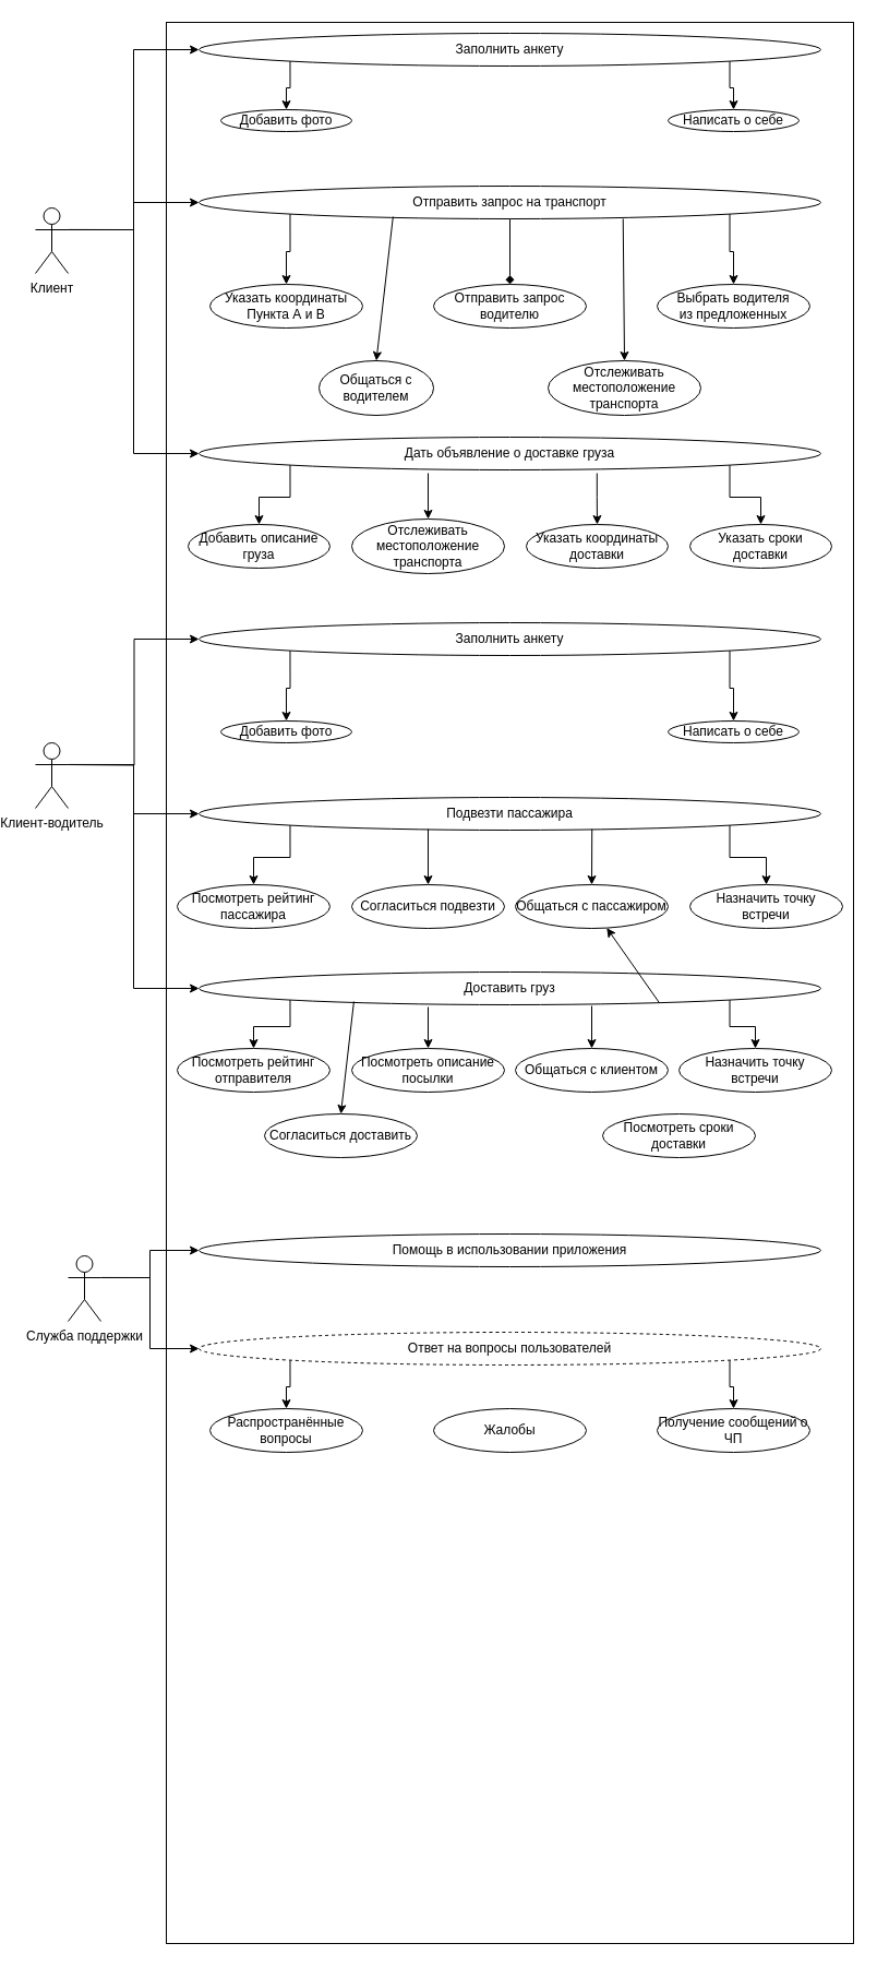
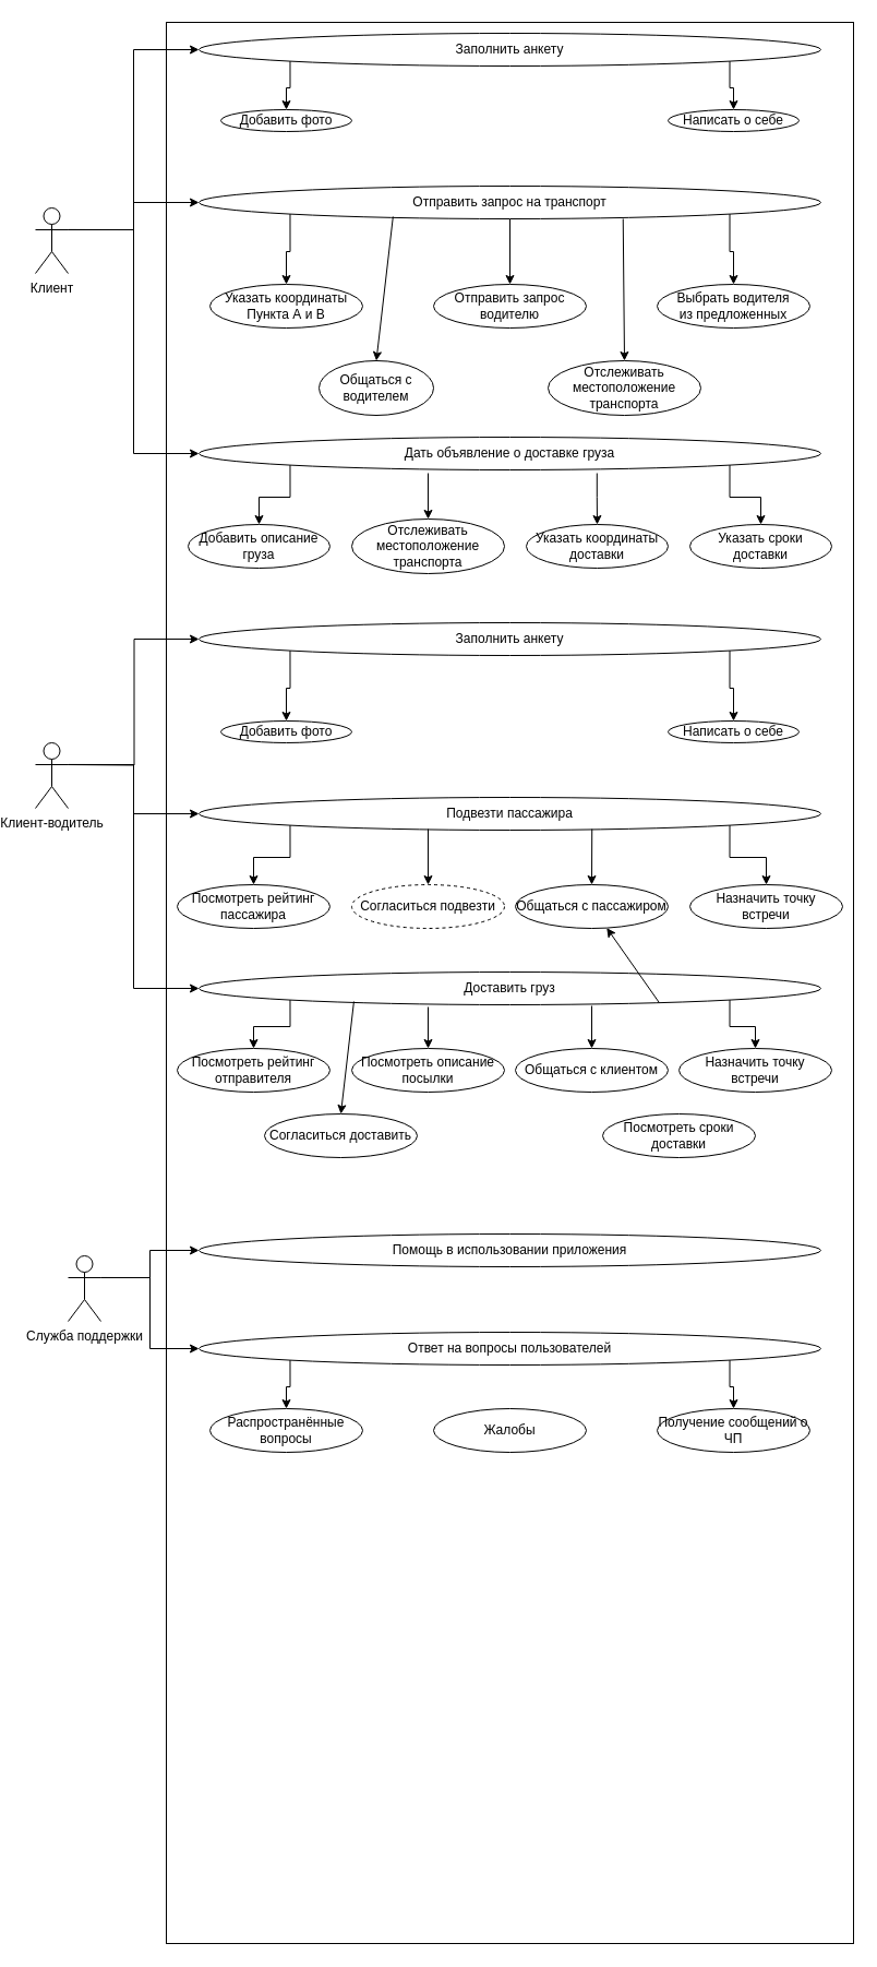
  <mxCell id="0" />
  <mxCell id="1" parent="0" />
  <mxCell id="2" value="" style="rounded=0;whiteSpace=wrap;html=1;" vertex="1" parent="1"><mxGeometry x="140" y="20" width="630" height="1760" as="geometry" /></mxCell>
  <mxCell id="3" style="edgeStyle=orthogonalEdgeStyle;rounded=0;orthogonalLoop=1;jettySize=auto;html=1;exitX=1;exitY=0.333;exitDx=0;exitDy=0;exitPerimeter=0;entryX=0;entryY=0.5;entryDx=0;entryDy=0;" edge="1" parent="1" source="6" target="9"><mxGeometry relative="1" as="geometry" /></mxCell>
  <mxCell id="4" style="edgeStyle=orthogonalEdgeStyle;rounded=0;orthogonalLoop=1;jettySize=auto;html=1;exitX=1;exitY=0.333;exitDx=0;exitDy=0;exitPerimeter=0;entryX=0;entryY=0.5;entryDx=0;entryDy=0;" edge="1" parent="1" source="6" target="15"><mxGeometry relative="1" as="geometry" /></mxCell>
  <mxCell id="5" style="edgeStyle=orthogonalEdgeStyle;rounded=0;orthogonalLoop=1;jettySize=auto;html=1;exitX=1;exitY=0.333;exitDx=0;exitDy=0;exitPerimeter=0;entryX=0;entryY=0.5;entryDx=0;entryDy=0;" edge="1" parent="1" source="6" target="26"><mxGeometry relative="1" as="geometry" /></mxCell>
  <mxCell id="6" value="Клиент" style="shape=umlActor;verticalLabelPosition=bottom;labelBackgroundColor=#ffffff;verticalAlign=top;html=1;outlineConnect=0;" vertex="1" parent="1"><mxGeometry y="190" width="30" height="60" as="geometry" x="20" /></mxCell>
  <mxCell id="7" style="edgeStyle=orthogonalEdgeStyle;rounded=0;orthogonalLoop=1;jettySize=auto;html=1;exitX=0;exitY=1;exitDx=0;exitDy=0;entryX=0.5;entryY=0;entryDx=0;entryDy=0;" edge="1" parent="1" source="9" target="10"><mxGeometry relative="1" as="geometry" /></mxCell>
  <mxCell id="8" style="edgeStyle=orthogonalEdgeStyle;rounded=0;orthogonalLoop=1;jettySize=auto;html=1;exitX=1;exitY=1;exitDx=0;exitDy=0;entryX=0.5;entryY=0;entryDx=0;entryDy=0;" edge="1" parent="1" source="9" target="11"><mxGeometry relative="1" as="geometry" /></mxCell>
  <mxCell id="9" value="Заполнить анкету" style="ellipse;whiteSpace=wrap;html=1;" vertex="1" parent="1"><mxGeometry x="170" y="30" width="570" height="30" as="geometry" /></mxCell>
  <mxCell id="10" value="Добавить фото" style="ellipse;whiteSpace=wrap;html=1;" vertex="1" parent="1"><mxGeometry x="190" y="100" width="120" height="20" as="geometry" /></mxCell>
  <mxCell id="11" value="Написать о себе" style="ellipse;whiteSpace=wrap;html=1;" vertex="1" parent="1"><mxGeometry x="600" y="100" width="120" height="20" as="geometry" /></mxCell>
  <mxCell id="12" style="edgeStyle=orthogonalEdgeStyle;rounded=0;orthogonalLoop=1;jettySize=auto;html=1;exitX=0;exitY=1;exitDx=0;exitDy=0;entryX=0.5;entryY=0;entryDx=0;entryDy=0;" edge="1" parent="1" source="15" target="16"><mxGeometry relative="1" as="geometry" /></mxCell>
  <mxCell id="13" style="edgeStyle=orthogonalEdgeStyle;rounded=0;orthogonalLoop=1;jettySize=auto;html=1;exitX=1;exitY=1;exitDx=0;exitDy=0;entryX=0.5;entryY=0;entryDx=0;entryDy=0;" edge="1" parent="1" source="15" target="17"><mxGeometry relative="1" as="geometry" /></mxCell>
- <mxCell id="14" style="edgeStyle=orthogonalEdgeStyle;rounded=0;orthogonalLoop=1;jettySize=auto;html=1;exitX=0.5;exitY=1;exitDx=0;exitDy=0;endArrow=diamond;" edge="1" parent="1" source="15" target="18"><mxGeometry relative="1" as="geometry" /></mxCell>
+ <mxCell id="14" style="edgeStyle=orthogonalEdgeStyle;rounded=0;orthogonalLoop=1;jettySize=auto;html=1;exitX=0.5;exitY=1;exitDx=0;exitDy=0;" edge="1" parent="1" source="15" target="18"><mxGeometry relative="1" as="geometry" /></mxCell>
  <mxCell id="15" value="Отправить запрос на транспорт" style="ellipse;whiteSpace=wrap;html=1;" vertex="1" parent="1"><mxGeometry x="170" y="170" width="570" height="30" as="geometry" /></mxCell>
  <mxCell id="16" value="Указать координаты&lt;br&gt;Пункта А и B" style="ellipse;whiteSpace=wrap;html=1;" vertex="1" parent="1"><mxGeometry x="180" y="260" width="140" height="40" as="geometry" /></mxCell>
  <mxCell id="17" value="Выбрать водителя&lt;br&gt;из предложенных" style="ellipse;whiteSpace=wrap;html=1;" vertex="1" parent="1"><mxGeometry x="590" y="260" width="140" height="40" as="geometry" /></mxCell>
  <mxCell id="18" value="Отправить запрос водителю" style="ellipse;whiteSpace=wrap;html=1;" vertex="1" parent="1"><mxGeometry x="385" y="260" width="140" height="40" as="geometry" /></mxCell>
  <mxCell id="19" value="Общаться с водителем" style="ellipse;whiteSpace=wrap;html=1;" vertex="1" parent="1"><mxGeometry x="280" y="330" width="105" height="50" as="geometry" /></mxCell>
  <mxCell id="20" value="" style="endArrow=classic;html=1;exitX=0.312;exitY=0.933;exitDx=0;exitDy=0;exitPerimeter=0;entryX=0.5;entryY=0;entryDx=0;entryDy=0;" edge="1" parent="1" source="15" target="19"><mxGeometry width="50" height="50" relative="1" as="geometry"><mxPoint x="410" y="430" as="sourcePoint" /><mxPoint x="460" y="380" as="targetPoint" /></mxGeometry></mxCell>
  <mxCell id="21" value="Отслеживать местоположение&lt;br&gt;транспорта" style="ellipse;whiteSpace=wrap;html=1;" vertex="1" parent="1"><mxGeometry x="490" y="330" width="140" height="50" as="geometry" /></mxCell>
  <mxCell id="22" value="" style="endArrow=classic;html=1;exitX=0.682;exitY=1;exitDx=0;exitDy=0;exitPerimeter=0;entryX=0.5;entryY=0;entryDx=0;entryDy=0;" edge="1" parent="1" source="15" target="21"><mxGeometry width="50" height="50" relative="1" as="geometry"><mxPoint x="410" y="430" as="sourcePoint" /><mxPoint x="460" y="380" as="targetPoint" /></mxGeometry></mxCell>
  <mxCell id="23" style="edgeStyle=orthogonalEdgeStyle;rounded=0;orthogonalLoop=1;jettySize=auto;html=1;exitX=0;exitY=1;exitDx=0;exitDy=0;entryX=0.5;entryY=0;entryDx=0;entryDy=0;" edge="1" parent="1" source="26" target="27"><mxGeometry relative="1" as="geometry" /></mxCell>
  <mxCell id="24" style="edgeStyle=orthogonalEdgeStyle;rounded=0;orthogonalLoop=1;jettySize=auto;html=1;exitX=1;exitY=1;exitDx=0;exitDy=0;entryX=0.5;entryY=0;entryDx=0;entryDy=0;" edge="1" parent="1" source="26" target="29"><mxGeometry relative="1" as="geometry" /></mxCell>
  <mxCell id="25" style="edgeStyle=orthogonalEdgeStyle;rounded=0;orthogonalLoop=1;jettySize=auto;html=1;exitX=0.64;exitY=1.1;exitDx=0;exitDy=0;entryX=0.5;entryY=0;entryDx=0;entryDy=0;exitPerimeter=0;" edge="1" parent="1" source="26" target="28"><mxGeometry relative="1" as="geometry" /></mxCell>
  <mxCell id="26" value="Дать объявление о доставке груза" style="ellipse;whiteSpace=wrap;html=1;" vertex="1" parent="1"><mxGeometry x="170" y="400" width="570" height="30" as="geometry" /></mxCell>
  <mxCell id="27" value="Добавить описание груза" style="ellipse;whiteSpace=wrap;html=1;" vertex="1" parent="1"><mxGeometry x="160" y="480" width="130" height="40" as="geometry" /></mxCell>
  <mxCell id="28" value="Указать координаты доставки" style="ellipse;whiteSpace=wrap;html=1;" vertex="1" parent="1"><mxGeometry x="470" y="480" width="130" height="40" as="geometry" /></mxCell>
  <mxCell id="29" value="Указать сроки доставки" style="ellipse;whiteSpace=wrap;html=1;" vertex="1" parent="1"><mxGeometry x="620" y="480" width="130" height="40" as="geometry" /></mxCell>
  <mxCell id="30" value="Отслеживать местоположение транспорта" style="ellipse;whiteSpace=wrap;html=1;" vertex="1" parent="1"><mxGeometry x="310" y="475" width="140" height="50" as="geometry" /></mxCell>
  <mxCell id="31" value="" style="endArrow=classic;html=1;entryX=0.5;entryY=0;entryDx=0;entryDy=0;" edge="1" parent="1" target="30"><mxGeometry width="50" height="50" relative="1" as="geometry"><mxPoint x="380" y="433" as="sourcePoint" /><mxPoint x="460" y="380" as="targetPoint" /></mxGeometry></mxCell>
  <mxCell id="32" style="edgeStyle=orthogonalEdgeStyle;rounded=0;orthogonalLoop=1;jettySize=auto;html=1;entryX=0;entryY=0.5;entryDx=0;entryDy=0;" edge="1" parent="1" target="38"><mxGeometry relative="1" as="geometry"><mxPoint x="50" y="700" as="sourcePoint" /></mxGeometry></mxCell>
  <mxCell id="33" style="edgeStyle=orthogonalEdgeStyle;rounded=0;orthogonalLoop=1;jettySize=auto;html=1;exitX=1;exitY=0.333;exitDx=0;exitDy=0;exitPerimeter=0;entryX=0;entryY=0.5;entryDx=0;entryDy=0;" edge="1" parent="1" source="35" target="43"><mxGeometry relative="1" as="geometry" /></mxCell>
  <mxCell id="34" style="edgeStyle=orthogonalEdgeStyle;rounded=0;orthogonalLoop=1;jettySize=auto;html=1;exitX=1;exitY=0.333;exitDx=0;exitDy=0;exitPerimeter=0;entryX=0;entryY=0.5;entryDx=0;entryDy=0;" edge="1" parent="1" source="35" target="52"><mxGeometry relative="1" as="geometry" /></mxCell>
  <mxCell id="35" value="Клиент-водитель" style="shape=umlActor;verticalLabelPosition=bottom;labelBackgroundColor=#ffffff;verticalAlign=top;html=1;outlineConnect=0;" vertex="1" parent="1"><mxGeometry y="680" width="30" height="60" as="geometry" x="20" /></mxCell>
  <mxCell id="36" style="edgeStyle=orthogonalEdgeStyle;rounded=0;orthogonalLoop=1;jettySize=auto;html=1;exitX=1;exitY=1;exitDx=0;exitDy=0;entryX=0.5;entryY=0;entryDx=0;entryDy=0;" edge="1" parent="1" source="38" target="40"><mxGeometry relative="1" as="geometry" /></mxCell>
  <mxCell id="37" style="edgeStyle=orthogonalEdgeStyle;rounded=0;orthogonalLoop=1;jettySize=auto;html=1;exitX=0;exitY=1;exitDx=0;exitDy=0;entryX=0.5;entryY=0;entryDx=0;entryDy=0;" edge="1" parent="1" source="38" target="39"><mxGeometry relative="1" as="geometry" /></mxCell>
  <mxCell id="38" value="Заполнить анкету" style="ellipse;whiteSpace=wrap;html=1;" vertex="1" parent="1"><mxGeometry x="170" y="570" width="570" height="30" as="geometry" /></mxCell>
  <mxCell id="39" value="Добавить фото" style="ellipse;whiteSpace=wrap;html=1;" vertex="1" parent="1"><mxGeometry x="190" y="660" width="120" height="20" as="geometry" /></mxCell>
  <mxCell id="40" value="Написать о себе" style="ellipse;whiteSpace=wrap;html=1;" vertex="1" parent="1"><mxGeometry x="600" y="660" width="120" height="20" as="geometry" /></mxCell>
  <mxCell id="41" style="edgeStyle=orthogonalEdgeStyle;rounded=0;orthogonalLoop=1;jettySize=auto;html=1;exitX=0;exitY=1;exitDx=0;exitDy=0;" edge="1" parent="1" source="43" target="44"><mxGeometry relative="1" as="geometry" /></mxCell>
  <mxCell id="42" style="edgeStyle=orthogonalEdgeStyle;rounded=0;orthogonalLoop=1;jettySize=auto;html=1;exitX=1;exitY=1;exitDx=0;exitDy=0;" edge="1" parent="1" source="43" target="47"><mxGeometry relative="1" as="geometry" /></mxCell>
  <mxCell id="43" value="Подвезти пассажира" style="ellipse;whiteSpace=wrap;html=1;" vertex="1" parent="1"><mxGeometry x="170" y="730" width="570" height="30" as="geometry" /></mxCell>
  <mxCell id="44" value="Посмотреть рейтинг пассажира" style="ellipse;whiteSpace=wrap;html=1;" vertex="1" parent="1"><mxGeometry x="150" y="810" width="140" height="40" as="geometry" /></mxCell>
- <mxCell id="45" value="Согласиться подвезти" style="ellipse;whiteSpace=wrap;html=1;" vertex="1" parent="1"><mxGeometry x="310" y="810" width="140" height="40" as="geometry" /></mxCell>
+ <mxCell id="45" value="Согласиться подвезти" style="ellipse;whiteSpace=wrap;html=1;dashed=1;" vertex="1" parent="1"><mxGeometry x="310" y="810" width="140" height="40" as="geometry" /></mxCell>
  <mxCell id="46" value="Общаться с пассажиром" style="ellipse;whiteSpace=wrap;html=1;" vertex="1" parent="1"><mxGeometry x="460" y="810" width="140" height="40" as="geometry" /></mxCell>
  <mxCell id="47" value="Назначить точку встречи" style="ellipse;whiteSpace=wrap;html=1;" vertex="1" parent="1"><mxGeometry x="620" y="810" width="140" height="40" as="geometry" /></mxCell>
  <mxCell id="48" value="" style="endArrow=classic;html=1;exitX=0.632;exitY=0.967;exitDx=0;exitDy=0;exitPerimeter=0;entryX=0.5;entryY=0;entryDx=0;entryDy=0;" edge="1" parent="1" source="43" target="46"><mxGeometry width="50" height="50" relative="1" as="geometry"><mxPoint x="370" y="870" as="sourcePoint" /><mxPoint x="420" y="820" as="targetPoint" /></mxGeometry></mxCell>
  <mxCell id="49" value="" style="endArrow=classic;html=1;entryX=0.5;entryY=0;entryDx=0;entryDy=0;" edge="1" parent="1" target="45"><mxGeometry width="50" height="50" relative="1" as="geometry"><mxPoint x="380" y="759" as="sourcePoint" /><mxPoint x="420" y="820" as="targetPoint" /></mxGeometry></mxCell>
  <mxCell id="50" style="edgeStyle=orthogonalEdgeStyle;rounded=0;orthogonalLoop=1;jettySize=auto;html=1;exitX=0;exitY=1;exitDx=0;exitDy=0;entryX=0.5;entryY=0;entryDx=0;entryDy=0;" edge="1" parent="1" source="52" target="53"><mxGeometry relative="1" as="geometry" /></mxCell>
  <mxCell id="51" style="edgeStyle=orthogonalEdgeStyle;rounded=0;orthogonalLoop=1;jettySize=auto;html=1;exitX=1;exitY=1;exitDx=0;exitDy=0;entryX=0.5;entryY=0;entryDx=0;entryDy=0;" edge="1" parent="1" source="52" target="56"><mxGeometry relative="1" as="geometry" /></mxCell>
  <mxCell id="52" value="Доставить груз" style="ellipse;whiteSpace=wrap;html=1;" vertex="1" parent="1"><mxGeometry x="170" y="890" width="570" height="30" as="geometry" /></mxCell>
  <mxCell id="53" value="Посмотреть рейтинг отправителя" style="ellipse;whiteSpace=wrap;html=1;" vertex="1" parent="1"><mxGeometry x="150" y="960" width="140" height="40" as="geometry" /></mxCell>
  <mxCell id="54" value="Посмотреть описание посылки" style="ellipse;whiteSpace=wrap;html=1;" vertex="1" parent="1"><mxGeometry x="310" y="960" width="140" height="40" as="geometry" /></mxCell>
  <mxCell id="55" value="Общаться с клиентом" style="ellipse;whiteSpace=wrap;html=1;" vertex="1" parent="1"><mxGeometry x="460" y="960" width="140" height="40" as="geometry" /></mxCell>
  <mxCell id="56" value="Назначить точку встречи" style="ellipse;whiteSpace=wrap;html=1;" vertex="1" parent="1"><mxGeometry x="610" y="960" width="140" height="40" as="geometry" /></mxCell>
  <mxCell id="57" value="Согласиться доставить" style="ellipse;whiteSpace=wrap;html=1;" vertex="1" parent="1"><mxGeometry x="230" y="1020" width="140" height="40" as="geometry" /></mxCell>
  <mxCell id="58" value="Посмотреть сроки доставки" style="ellipse;whiteSpace=wrap;html=1;" vertex="1" parent="1"><mxGeometry x="540" y="1020" width="140" height="40" as="geometry" /></mxCell>
  <mxCell id="59" value="" style="endArrow=classic;html=1;entryX=0.5;entryY=0;entryDx=0;entryDy=0;" edge="1" parent="1" target="54"><mxGeometry width="50" height="50" relative="1" as="geometry"><mxPoint x="380" y="922" as="sourcePoint" /><mxPoint x="420" y="920" as="targetPoint" /></mxGeometry></mxCell>
  <mxCell id="60" value="" style="endArrow=classic;html=1;entryX=0.5;entryY=0;entryDx=0;entryDy=0;" edge="1" parent="1" target="55"><mxGeometry width="50" height="50" relative="1" as="geometry"><mxPoint x="530" y="921" as="sourcePoint" /><mxPoint x="420" y="920" as="targetPoint" /></mxGeometry></mxCell>
  <mxCell id="61" value="" style="endArrow=classic;html=1;exitX=0.249;exitY=0.9;exitDx=0;exitDy=0;exitPerimeter=0;entryX=0.5;entryY=0;entryDx=0;entryDy=0;" edge="1" parent="1" source="52" target="57"><mxGeometry width="50" height="50" relative="1" as="geometry"><mxPoint x="370" y="970" as="sourcePoint" /><mxPoint x="420" y="920" as="targetPoint" /></mxGeometry></mxCell>
  <mxCell id="62" value="" style="endArrow=classic;html=1;exitX=0.74;exitY=0.933;exitDx=0;exitDy=0;exitPerimeter=0;" edge="1" parent="1" source="52" target="46"><mxGeometry width="50" height="50" relative="1" as="geometry"><mxPoint x="370" y="970" as="sourcePoint" /><mxPoint x="420" y="920" as="targetPoint" /></mxGeometry></mxCell>
  <mxCell id="63" style="edgeStyle=orthogonalEdgeStyle;rounded=0;orthogonalLoop=1;jettySize=auto;html=1;exitX=1;exitY=0.333;exitDx=0;exitDy=0;exitPerimeter=0;entryX=0;entryY=0.5;entryDx=0;entryDy=0;" edge="1" parent="1" source="65" target="66"><mxGeometry relative="1" as="geometry" /></mxCell>
  <mxCell id="64" style="edgeStyle=orthogonalEdgeStyle;rounded=0;orthogonalLoop=1;jettySize=auto;html=1;exitX=1;exitY=0.333;exitDx=0;exitDy=0;exitPerimeter=0;entryX=0;entryY=0.5;entryDx=0;entryDy=0;" edge="1" parent="1" source="65" target="69"><mxGeometry relative="1" as="geometry" /></mxCell>
  <mxCell id="65" value="Служба поддержки" style="shape=umlActor;verticalLabelPosition=bottom;labelBackgroundColor=#ffffff;verticalAlign=top;html=1;outlineConnect=0;" vertex="1" parent="1"><mxGeometry x="50" y="1150" width="30" height="60" as="geometry" /></mxCell>
  <mxCell id="66" value="Помощь в использовании приложения" style="ellipse;whiteSpace=wrap;html=1;" vertex="1" parent="1"><mxGeometry x="170" y="1130" width="570" height="30" as="geometry" /></mxCell>
  <mxCell id="67" style="edgeStyle=orthogonalEdgeStyle;rounded=0;orthogonalLoop=1;jettySize=auto;html=1;exitX=0;exitY=1;exitDx=0;exitDy=0;entryX=0.5;entryY=0;entryDx=0;entryDy=0;" edge="1" parent="1" source="69" target="70"><mxGeometry relative="1" as="geometry" /></mxCell>
  <mxCell id="68" style="edgeStyle=orthogonalEdgeStyle;rounded=0;orthogonalLoop=1;jettySize=auto;html=1;exitX=1;exitY=1;exitDx=0;exitDy=0;entryX=0.5;entryY=0;entryDx=0;entryDy=0;" edge="1" parent="1" source="69" target="72"><mxGeometry relative="1" as="geometry" /></mxCell>
- <mxCell id="69" value="Ответ на вопросы пользователей" style="ellipse;whiteSpace=wrap;html=1;dashed=1;" vertex="1" parent="1"><mxGeometry x="170" y="1220" width="570" height="30" as="geometry" /></mxCell>
+ <mxCell id="69" value="Ответ на вопросы пользователей" style="ellipse;whiteSpace=wrap;html=1;" vertex="1" parent="1"><mxGeometry x="170" y="1220" width="570" height="30" as="geometry" /></mxCell>
  <mxCell id="70" value="Распространённые вопросы" style="ellipse;whiteSpace=wrap;html=1;" vertex="1" parent="1"><mxGeometry x="180" y="1290" width="140" height="40" as="geometry" /></mxCell>
  <mxCell id="71" value="Жалобы" style="ellipse;whiteSpace=wrap;html=1;" vertex="1" parent="1"><mxGeometry x="385" y="1290" width="140" height="40" as="geometry" /></mxCell>
  <mxCell id="72" value="Получение сообщений о ЧП" style="ellipse;whiteSpace=wrap;html=1;" vertex="1" parent="1"><mxGeometry x="590" y="1290" width="140" height="40" as="geometry" /></mxCell>
